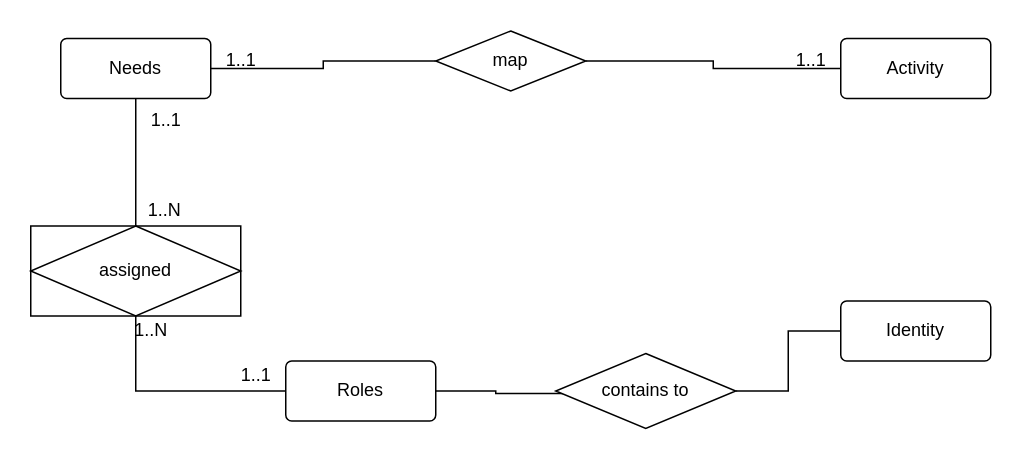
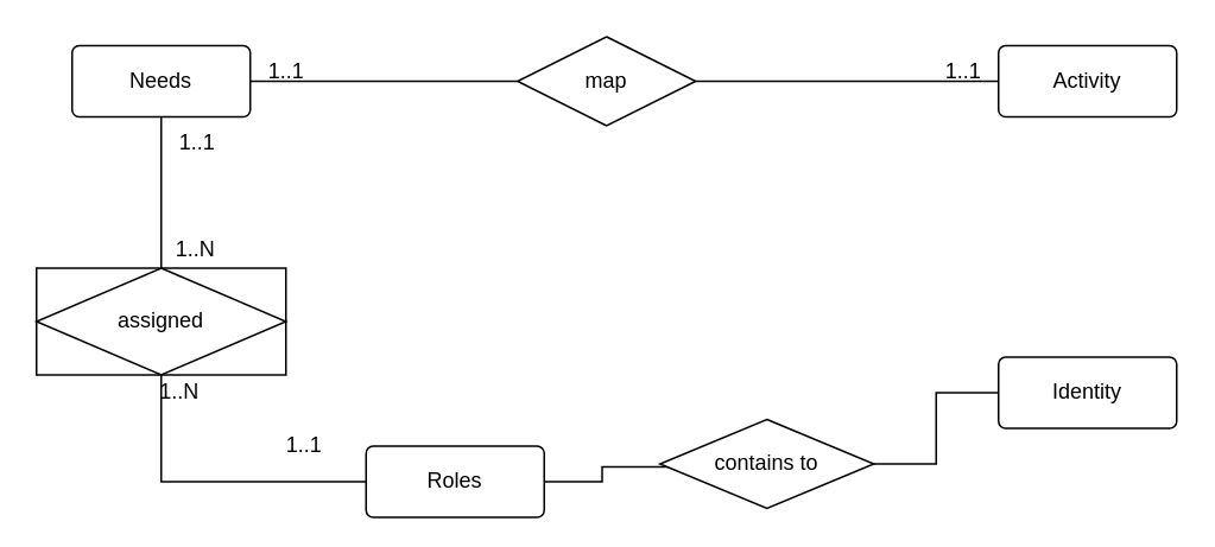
  <mxCell id="0" />
  <mxCell id="1" parent="0" />
  <mxCell id="2" value="Identity" style="rounded=1;arcSize=10;whiteSpace=wrap;html=1;align=center;" vertex="1" parent="1"><mxGeometry x="560" y="200" width="100" height="40" as="geometry" /></mxCell>
  <mxCell id="3" style="edgeStyle=orthogonalEdgeStyle;rounded=0;orthogonalLoop=1;jettySize=auto;html=1;exitX=1;exitY=0.5;exitDx=0;exitDy=0;entryX=0.073;entryY=0.533;entryDx=0;entryDy=0;entryPerimeter=0;endArrow=none;endFill=0;" edge="1" parent="1" source="4" target="12"><mxGeometry relative="1" as="geometry" /></mxCell>
- <mxCell id="4" value="Roles" style="rounded=1;arcSize=10;whiteSpace=wrap;html=1;align=center;" vertex="1" parent="1"><mxGeometry x="190" y="240" width="100" height="40" as="geometry" /></mxCell>
+ <mxCell id="4" value="Roles" style="rounded=1;arcSize=10;whiteSpace=wrap;html=1;align=center;" vertex="1" parent="1"><mxGeometry x="205" y="250" width="100" height="40" as="geometry" /></mxCell>
  <mxCell id="5" value="Activity" style="rounded=1;arcSize=10;whiteSpace=wrap;html=1;align=center;" vertex="1" parent="1"><mxGeometry x="560" y="25" width="100" height="40" as="geometry" /></mxCell>
  <mxCell id="6" style="edgeStyle=orthogonalEdgeStyle;rounded=0;orthogonalLoop=1;jettySize=auto;html=1;exitX=1;exitY=0.5;exitDx=0;exitDy=0;entryX=0;entryY=0.5;entryDx=0;entryDy=0;endArrow=none;endFill=0;" edge="1" parent="1" source="8" target="10"><mxGeometry relative="1" as="geometry" /></mxCell>
  <mxCell id="7" style="edgeStyle=orthogonalEdgeStyle;rounded=0;orthogonalLoop=1;jettySize=auto;html=1;exitX=0.5;exitY=1;exitDx=0;exitDy=0;entryX=0.5;entryY=0;entryDx=0;entryDy=0;endArrow=none;endFill=0;" edge="1" parent="1" source="8" target="18"><mxGeometry relative="1" as="geometry" /></mxCell>
  <mxCell id="8" value="Needs" style="rounded=1;arcSize=10;whiteSpace=wrap;html=1;align=center;" vertex="1" parent="1"><mxGeometry x="40" y="25" width="100" height="40" as="geometry" /></mxCell>
  <mxCell id="9" style="edgeStyle=orthogonalEdgeStyle;rounded=0;orthogonalLoop=1;jettySize=auto;html=1;exitX=1;exitY=0.5;exitDx=0;exitDy=0;entryX=0;entryY=0.5;entryDx=0;entryDy=0;endArrow=none;endFill=0;" edge="1" parent="1" source="10" target="5"><mxGeometry relative="1" as="geometry" /></mxCell>
- <mxCell id="10" value="map" style="shape=rhombus;perimeter=rhombusPerimeter;whiteSpace=wrap;html=1;align=center;" vertex="1" parent="1"><mxGeometry x="290" y="20" width="100" height="40" as="geometry" /></mxCell>
+ <mxCell id="10" value="map" style="shape=rhombus;perimeter=rhombusPerimeter;whiteSpace=wrap;html=1;align=center;" vertex="1" parent="1"><mxGeometry x="290" y="20" width="100" height="50" as="geometry" /></mxCell>
  <mxCell id="11" style="edgeStyle=orthogonalEdgeStyle;rounded=0;orthogonalLoop=1;jettySize=auto;html=1;exitX=1;exitY=0.5;exitDx=0;exitDy=0;entryX=0;entryY=0.5;entryDx=0;entryDy=0;endArrow=none;endFill=0;" edge="1" parent="1" source="12" target="2"><mxGeometry relative="1" as="geometry" /></mxCell>
  <mxCell id="12" value="contains to" style="shape=rhombus;perimeter=rhombusPerimeter;whiteSpace=wrap;html=1;align=center;" vertex="1" parent="1"><mxGeometry x="370" y="235" width="120" height="50" as="geometry" /></mxCell>
  <mxCell id="13" value="1..1" style="text;html=1;align=center;verticalAlign=middle;resizable=0;points=[];autosize=1;strokeColor=none;fillColor=none;" vertex="1" parent="1"><mxGeometry x="140" y="30" width="40" height="20" as="geometry" /></mxCell>
  <mxCell id="14" value="1..1" style="text;html=1;align=center;verticalAlign=middle;resizable=0;points=[];autosize=1;strokeColor=none;fillColor=none;" vertex="1" parent="1"><mxGeometry x="520" y="30" width="40" height="20" as="geometry" /></mxCell>
  <mxCell id="15" value="1..N" style="text;html=1;align=center;verticalAlign=middle;resizable=0;points=[];autosize=1;strokeColor=none;fillColor=none;" vertex="1" parent="1"><mxGeometry x="89" y="130" width="40" height="20" as="geometry" /></mxCell>
  <mxCell id="16" value="1..1" style="text;html=1;align=center;verticalAlign=middle;resizable=0;points=[];autosize=1;strokeColor=none;fillColor=none;" vertex="1" parent="1"><mxGeometry x="150" y="240" width="40" height="20" as="geometry" /></mxCell>
  <mxCell id="17" style="edgeStyle=orthogonalEdgeStyle;rounded=0;orthogonalLoop=1;jettySize=auto;html=1;exitX=0.5;exitY=1;exitDx=0;exitDy=0;entryX=0;entryY=0.5;entryDx=0;entryDy=0;endArrow=none;endFill=0;" edge="1" parent="1" source="18" target="4"><mxGeometry relative="1" as="geometry" /></mxCell>
  <mxCell id="18" value="assigned" style="shape=associativeEntity;whiteSpace=wrap;html=1;align=center;" vertex="1" parent="1"><mxGeometry x="20" y="150" width="140" height="60" as="geometry" /></mxCell>
  <mxCell id="19" value="1..N" style="text;html=1;align=center;verticalAlign=middle;resizable=0;points=[];autosize=1;strokeColor=none;fillColor=none;" vertex="1" parent="1"><mxGeometry x="80" y="210" width="40" height="20" as="geometry" /></mxCell>
  <mxCell id="20" value="1..1" style="text;html=1;align=center;verticalAlign=middle;resizable=0;points=[];autosize=1;strokeColor=none;fillColor=none;" vertex="1" parent="1"><mxGeometry x="90" y="70" width="40" height="20" as="geometry" /></mxCell>
